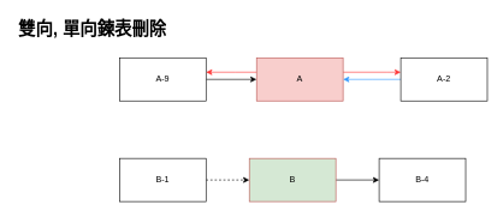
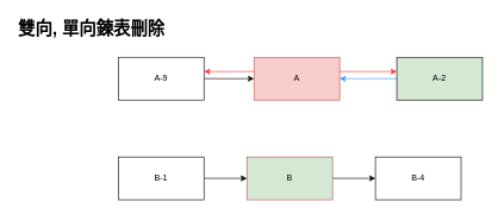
  <mxCell id="0" />
  <mxCell id="1" parent="0" />
  <mxCell id="2" style="edgeStyle=orthogonalEdgeStyle;rounded=0;orthogonalLoop=1;jettySize=auto;html=1;" edge="1" parent="1" source="3" target="6"><mxGeometry relative="1" as="geometry" /></mxCell>
  <mxCell id="3" value="A-9" style="rounded=0;whiteSpace=wrap;html=1;" vertex="1" parent="1"><mxGeometry x="165" y="80" width="120" height="60" as="geometry" /></mxCell>
  <mxCell id="4" value="" style="edgeStyle=orthogonalEdgeStyle;rounded=0;orthogonalLoop=1;jettySize=auto;html=1;strokeColor=#FF3333;" edge="1" parent="1" source="6" target="3"><mxGeometry relative="1" as="geometry"><Array as="points"><mxPoint x="325" y="100" /><mxPoint x="325" y="100" /></Array></mxGeometry></mxCell>
  <mxCell id="5" style="edgeStyle=orthogonalEdgeStyle;rounded=0;orthogonalLoop=1;jettySize=auto;html=1;strokeColor=#FF3333;" edge="1" parent="1" source="6" target="8"><mxGeometry relative="1" as="geometry"><Array as="points"><mxPoint x="535" y="100" /><mxPoint x="535" y="100" /></Array></mxGeometry></mxCell>
  <mxCell id="6" value="A" style="rounded=0;whiteSpace=wrap;html=1;fillColor=#f8cecc;strokeColor=#b85450;" vertex="1" parent="1"><mxGeometry x="355" y="80" width="120" height="60" as="geometry" /></mxCell>
  <mxCell id="7" value="" style="edgeStyle=orthogonalEdgeStyle;rounded=0;orthogonalLoop=1;jettySize=auto;html=1;strokeColor=#3399FF;" edge="1" parent="1" source="8" target="6"><mxGeometry relative="1" as="geometry"><Array as="points"><mxPoint x="515" y="110" /><mxPoint x="515" y="110" /></Array></mxGeometry></mxCell>
- <mxCell id="8" value="A-2" style="rounded=0;whiteSpace=wrap;html=1;" vertex="1" parent="1"><mxGeometry x="555" y="80" width="120" height="60" as="geometry" /></mxCell>
- <mxCell id="9" value="" style="edgeStyle=orthogonalEdgeStyle;rounded=0;orthogonalLoop=1;jettySize=auto;html=1;dashed=1;" edge="1" parent="1" source="10" target="12"><mxGeometry relative="1" as="geometry" /></mxCell>
+ <mxCell id="8" value="A-2" style="rounded=0;whiteSpace=wrap;html=1;fillColor=#d5e8d4;" vertex="1" parent="1"><mxGeometry x="555" y="80" width="120" height="60" as="geometry" /></mxCell>
+ <mxCell id="9" value="" style="edgeStyle=orthogonalEdgeStyle;rounded=0;orthogonalLoop=1;jettySize=auto;html=1;" edge="1" parent="1" source="10" target="12"><mxGeometry relative="1" as="geometry" /></mxCell>
  <mxCell id="10" value="B-1" style="rounded=0;whiteSpace=wrap;html=1;" vertex="1" parent="1"><mxGeometry x="165" y="220" width="120" height="60" as="geometry" /></mxCell>
  <mxCell id="11" value="" style="edgeStyle=orthogonalEdgeStyle;rounded=0;orthogonalLoop=1;jettySize=auto;html=1;" edge="1" parent="1" source="12" target="13"><mxGeometry relative="1" as="geometry" /></mxCell>
  <mxCell id="12" value="B" style="rounded=0;whiteSpace=wrap;html=1;fillColor=#d5e8d4;strokeColor=#b85450;" vertex="1" parent="1"><mxGeometry x="345" y="220" width="120" height="60" as="geometry" /></mxCell>
  <mxCell id="13" value="B-4" style="rounded=0;whiteSpace=wrap;html=1;" vertex="1" parent="1"><mxGeometry x="525" y="220" width="120" height="60" as="geometry" /></mxCell>
  <mxCell id="14" value="&lt;h1&gt;雙向, 單向鍊表刪除&lt;/h1&gt;" style="text;html=1;spacing=5;spacingTop=-20;whiteSpace=wrap;overflow=hidden;rounded=0;" vertex="1" parent="1"><mxGeometry x="20" y="20" width="250" height="120" as="geometry" /></mxCell>
